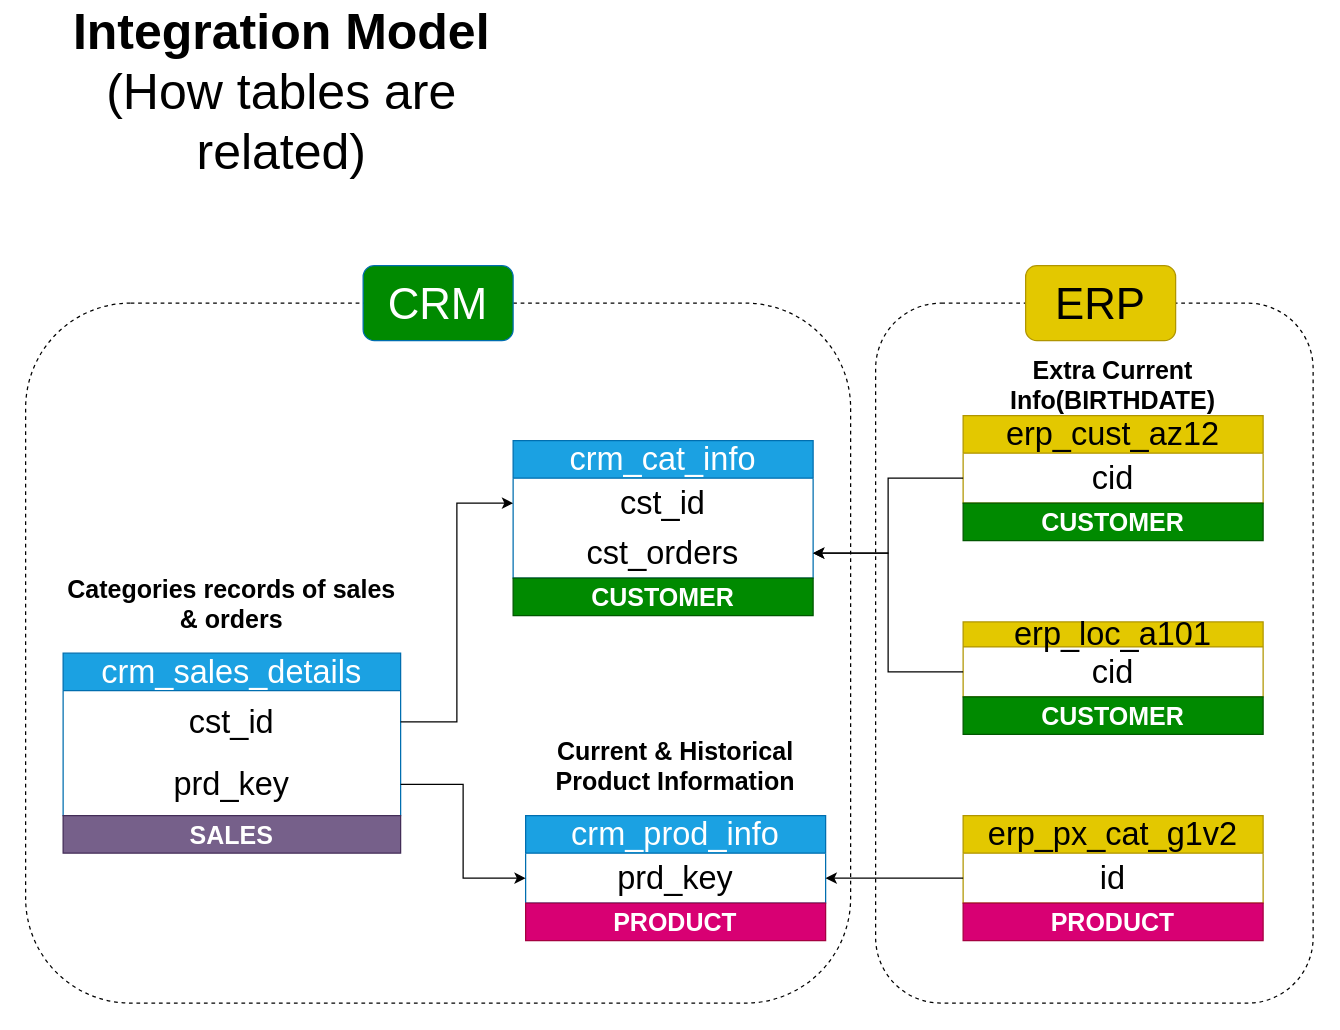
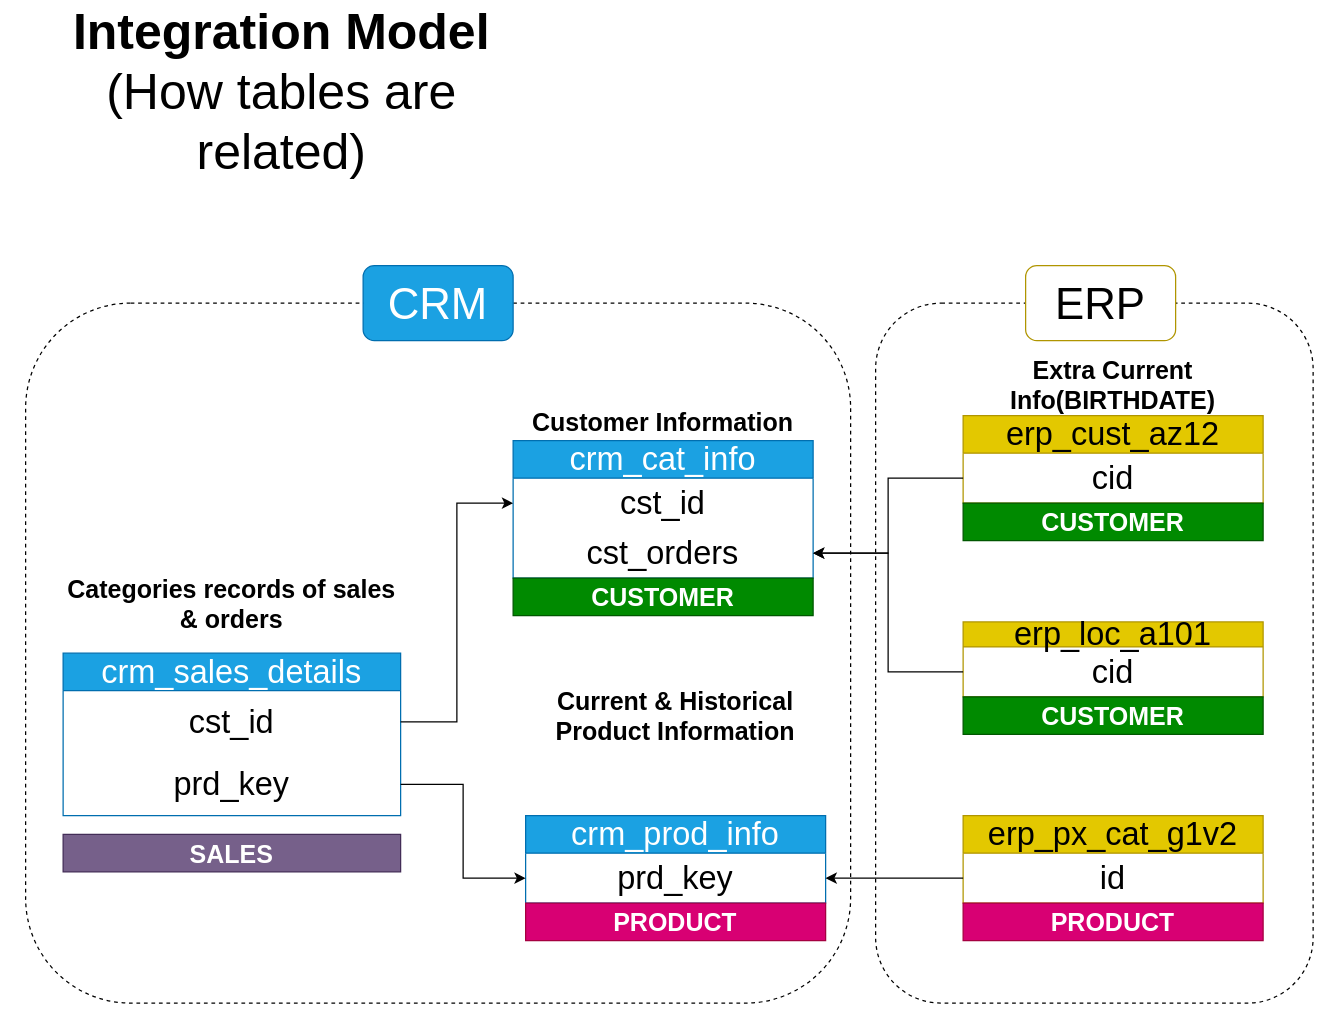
  <mxCell id="0" />
  <mxCell id="1" parent="0" />
  <mxCell id="2" value="&lt;font style=&quot;font-size: 40px;&quot;&gt;&lt;font style=&quot;font-weight: bold;&quot;&gt;Integration Model &lt;/font&gt;&lt;font style=&quot;&quot;&gt;(How tables are related)&lt;/font&gt;&lt;/font&gt;" style="text;html=1;align=center;verticalAlign=middle;whiteSpace=wrap;rounded=0;" parent="1" vertex="1"><mxGeometry x="50" y="20" width="350" height="40" as="geometry" /></mxCell>
  <mxCell id="3" value="crm_cat_info" style="swimlane;fontStyle=0;childLayout=stackLayout;horizontal=1;startSize=30;horizontalStack=0;resizeParent=1;resizeParentMax=0;resizeLast=0;collapsible=1;marginBottom=0;whiteSpace=wrap;html=1;fillColor=#1ba1e2;fontColor=#ffffff;strokeColor=#006EAF;fontSize=26;" parent="1" vertex="1"><mxGeometry x="410" y="320" width="240" height="110" as="geometry" /></mxCell>
  <mxCell id="4" value="cst_id" style="text;strokeColor=none;fillColor=none;align=center;verticalAlign=middle;spacingLeft=4;spacingRight=4;overflow=hidden;points=[[0,0.5],[1,0.5]];portConstraint=eastwest;rotatable=0;whiteSpace=wrap;html=1;fontSize=26;" parent="3" vertex="1"><mxGeometry y="30" width="240" height="40" as="geometry" /></mxCell>
  <mxCell id="5" value="cst_orders" style="text;strokeColor=none;fillColor=none;align=center;verticalAlign=middle;spacingLeft=4;spacingRight=4;overflow=hidden;points=[[0,0.5],[1,0.5]];portConstraint=eastwest;rotatable=0;whiteSpace=wrap;html=1;fontSize=26;" parent="3" vertex="1"><mxGeometry y="70" width="240" height="40" as="geometry" /></mxCell>
+ <mxCell id="6" value="&lt;font style=&quot;font-size: 20px;&quot;&gt;&lt;b&gt;Customer Information&lt;/b&gt;&lt;/font&gt;" style="text;html=1;align=center;verticalAlign=middle;whiteSpace=wrap;rounded=0;" parent="1" vertex="1"><mxGeometry x="410" y="290" width="240" height="30" as="geometry" /></mxCell>
  <mxCell id="7" value="crm_prod_info" style="swimlane;fontStyle=0;childLayout=stackLayout;horizontal=1;startSize=30;horizontalStack=0;resizeParent=1;resizeParentMax=0;resizeLast=0;collapsible=1;marginBottom=0;whiteSpace=wrap;html=1;fillColor=#1ba1e2;fontColor=#ffffff;strokeColor=#006EAF;fontSize=26;" parent="1" vertex="1"><mxGeometry x="420" y="620" width="240" height="70" as="geometry" /></mxCell>
  <mxCell id="8" value="prd_key" style="text;strokeColor=none;fillColor=none;align=center;verticalAlign=middle;spacingLeft=4;spacingRight=4;overflow=hidden;points=[[0,0.5],[1,0.5]];portConstraint=eastwest;rotatable=0;whiteSpace=wrap;html=1;fontSize=26;" parent="7" vertex="1"><mxGeometry y="30" width="240" height="40" as="geometry" /></mxCell>
- <mxCell id="9" value="&lt;span style=&quot;font-size: 20px;&quot;&gt;&lt;b&gt;Current &amp;amp; Historical Product Information&lt;/b&gt;&lt;/span&gt;" style="text;html=1;align=center;verticalAlign=middle;whiteSpace=wrap;rounded=0;" parent="1" vertex="1"><mxGeometry x="420" y="540" width="240" height="80" as="geometry" /></mxCell>
+ <mxCell id="9" value="&lt;span style=&quot;font-size: 20px;&quot;&gt;&lt;b&gt;Current &amp;amp; Historical Product Information&lt;/b&gt;&lt;/span&gt;" style="text;html=1;align=center;verticalAlign=middle;whiteSpace=wrap;rounded=0;" parent="1" vertex="1"><mxGeometry x="420" y="500" width="240" height="80" as="geometry" /></mxCell>
  <mxCell id="10" value="crm_sales_details" style="swimlane;fontStyle=0;childLayout=stackLayout;horizontal=1;startSize=30;horizontalStack=0;resizeParent=1;resizeParentMax=0;resizeLast=0;collapsible=1;marginBottom=0;whiteSpace=wrap;html=1;fillColor=#1ba1e2;fontColor=#ffffff;strokeColor=#006EAF;fontSize=26;" parent="1" vertex="1"><mxGeometry x="50" y="490" width="270" height="130" as="geometry" /></mxCell>
  <mxCell id="11" value="cst_id" style="text;strokeColor=none;fillColor=none;align=center;verticalAlign=middle;spacingLeft=4;spacingRight=4;overflow=hidden;points=[[0,0.5],[1,0.5]];portConstraint=eastwest;rotatable=0;whiteSpace=wrap;html=1;fontSize=26;" parent="10" vertex="1"><mxGeometry y="30" width="270" height="50" as="geometry" /></mxCell>
  <mxCell id="12" value="prd_key" style="text;strokeColor=none;fillColor=none;align=center;verticalAlign=middle;spacingLeft=4;spacingRight=4;overflow=hidden;points=[[0,0.5],[1,0.5]];portConstraint=eastwest;rotatable=0;whiteSpace=wrap;html=1;fontSize=26;" parent="10" vertex="1"><mxGeometry y="80" width="270" height="50" as="geometry" /></mxCell>
  <mxCell id="13" value="&lt;span style=&quot;font-size: 20px;&quot;&gt;&lt;b&gt;Categories records of sales &amp;amp; orders&lt;/b&gt;&lt;/span&gt;" style="text;html=1;align=center;verticalAlign=middle;whiteSpace=wrap;rounded=0;" parent="1" vertex="1"><mxGeometry x="50" y="410" width="270" height="80" as="geometry" /></mxCell>
  <mxCell id="14" style="edgeStyle=orthogonalEdgeStyle;rounded=0;orthogonalLoop=1;jettySize=auto;html=1;entryX=0;entryY=0.5;entryDx=0;entryDy=0;" parent="1" source="12" target="8" edge="1"><mxGeometry relative="1" as="geometry" /></mxCell>
  <mxCell id="15" style="edgeStyle=orthogonalEdgeStyle;rounded=0;orthogonalLoop=1;jettySize=auto;html=1;entryX=0;entryY=0.5;entryDx=0;entryDy=0;" parent="1" source="11" target="4" edge="1"><mxGeometry relative="1" as="geometry" /></mxCell>
  <mxCell id="16" value="erp_loc_a101" style="swimlane;fontStyle=0;childLayout=stackLayout;horizontal=1;startSize=20;horizontalStack=0;resizeParent=1;resizeParentMax=0;resizeLast=0;collapsible=1;marginBottom=0;whiteSpace=wrap;html=1;fillColor=#e3c800;fontColor=#000000;strokeColor=#B09500;fontSize=26;" parent="1" vertex="1"><mxGeometry x="770" y="465" width="240" height="60" as="geometry" /></mxCell>
  <mxCell id="17" value="cid" style="text;strokeColor=none;fillColor=none;align=center;verticalAlign=middle;spacingLeft=4;spacingRight=4;overflow=hidden;points=[[0,0.5],[1,0.5]];portConstraint=eastwest;rotatable=0;whiteSpace=wrap;html=1;fontSize=26;" parent="16" vertex="1"><mxGeometry y="20" width="240" height="40" as="geometry" /></mxCell>
  <mxCell id="18" value="erp_cust_az12" style="swimlane;fontStyle=0;childLayout=stackLayout;horizontal=1;startSize=30;horizontalStack=0;resizeParent=1;resizeParentMax=0;resizeLast=0;collapsible=1;marginBottom=0;whiteSpace=wrap;html=1;fillColor=#e3c800;fontColor=#000000;strokeColor=#B09500;fontSize=26;" parent="1" vertex="1"><mxGeometry x="770" y="300" width="240" height="70" as="geometry" /></mxCell>
  <mxCell id="19" value="cid" style="text;strokeColor=none;fillColor=none;align=center;verticalAlign=middle;spacingLeft=4;spacingRight=4;overflow=hidden;points=[[0,0.5],[1,0.5]];portConstraint=eastwest;rotatable=0;whiteSpace=wrap;html=1;fontSize=26;" parent="18" vertex="1"><mxGeometry y="30" width="240" height="40" as="geometry" /></mxCell>
  <mxCell id="20" value="&lt;span style=&quot;font-size: 20px;&quot;&gt;&lt;b&gt;Extra Current Info(BIRTHDATE)&lt;/b&gt;&lt;/span&gt;" style="text;html=1;align=center;verticalAlign=middle;whiteSpace=wrap;rounded=0;" parent="1" vertex="1"><mxGeometry x="770" y="250" width="240" height="50" as="geometry" /></mxCell>
  <mxCell id="21" value="erp_px_cat_g1v2" style="swimlane;fontStyle=0;childLayout=stackLayout;horizontal=1;startSize=30;horizontalStack=0;resizeParent=1;resizeParentMax=0;resizeLast=0;collapsible=1;marginBottom=0;whiteSpace=wrap;html=1;fillColor=#e3c800;fontColor=#000000;strokeColor=#B09500;fontSize=26;" parent="1" vertex="1"><mxGeometry x="770" y="620" width="240" height="70" as="geometry" /></mxCell>
  <mxCell id="22" value="id" style="text;strokeColor=none;fillColor=none;align=center;verticalAlign=middle;spacingLeft=4;spacingRight=4;overflow=hidden;points=[[0,0.5],[1,0.5]];portConstraint=eastwest;rotatable=0;whiteSpace=wrap;html=1;fontSize=26;" parent="21" vertex="1"><mxGeometry y="30" width="240" height="40" as="geometry" /></mxCell>
  <mxCell id="23" value="" style="rounded=1;whiteSpace=wrap;html=1;fillColor=none;dashed=1;" parent="1" vertex="1"><mxGeometry x="20" y="210" width="660" height="560" as="geometry" /></mxCell>
  <mxCell id="24" value="" style="rounded=1;whiteSpace=wrap;html=1;fillColor=none;dashed=1;" parent="1" vertex="1"><mxGeometry x="700" y="210" width="350" height="560" as="geometry" /></mxCell>
- <mxCell id="25" value="&lt;font style=&quot;font-size: 35px;&quot;&gt;CRM&lt;/font&gt;" style="rounded=1;whiteSpace=wrap;html=1;fillColor=#008a00;fontColor=#ffffff;strokeColor=#006EAF;" parent="1" vertex="1"><mxGeometry x="290" y="180" width="120" height="60" as="geometry" /></mxCell>
- <mxCell id="26" value="&lt;font style=&quot;font-size: 35px;&quot;&gt;ERP&lt;/font&gt;" style="rounded=1;whiteSpace=wrap;html=1;fillColor=#e3c800;fontColor=#000000;strokeColor=#B09500;" parent="1" vertex="1"><mxGeometry x="820" y="180" width="120" height="60" as="geometry" /></mxCell>
+ <mxCell id="25" value="&lt;font style=&quot;font-size: 35px;&quot;&gt;CRM&lt;/font&gt;" style="rounded=1;whiteSpace=wrap;html=1;fillColor=#1ba1e2;fontColor=#ffffff;strokeColor=#006EAF;" parent="1" vertex="1"><mxGeometry x="290" y="180" width="120" height="60" as="geometry" /></mxCell>
+ <mxCell id="26" value="&lt;font style=&quot;font-size: 35px;&quot;&gt;ERP&lt;/font&gt;" style="rounded=1;whiteSpace=wrap;html=1;fillColor=#ffffff;fontColor=#000000;strokeColor=#B09500;" parent="1" vertex="1"><mxGeometry x="820" y="180" width="120" height="60" as="geometry" /></mxCell>
  <mxCell id="27" style="edgeStyle=orthogonalEdgeStyle;rounded=0;orthogonalLoop=1;jettySize=auto;html=1;entryX=1;entryY=0.5;entryDx=0;entryDy=0;" parent="1" source="17" target="5" edge="1"><mxGeometry relative="1" as="geometry" /></mxCell>
  <mxCell id="28" style="edgeStyle=orthogonalEdgeStyle;rounded=0;orthogonalLoop=1;jettySize=auto;html=1;entryX=1;entryY=0.5;entryDx=0;entryDy=0;" parent="1" source="19" target="5" edge="1"><mxGeometry relative="1" as="geometry" /></mxCell>
  <mxCell id="29" style="edgeStyle=orthogonalEdgeStyle;rounded=0;orthogonalLoop=1;jettySize=auto;html=1;entryX=1;entryY=0.5;entryDx=0;entryDy=0;" parent="1" source="22" target="8" edge="1"><mxGeometry relative="1" as="geometry" /></mxCell>
  <mxCell id="30" value="&lt;font style=&quot;font-size: 20px;&quot;&gt;&lt;b&gt;PRODUCT&lt;/b&gt;&lt;/font&gt;" style="text;html=1;strokeColor=#A50040;fillColor=#d80073;align=center;verticalAlign=middle;whiteSpace=wrap;overflow=hidden;fontColor=#ffffff;" vertex="1" parent="1"><mxGeometry x="420" y="690" width="240" height="30" as="geometry" /></mxCell>
  <mxCell id="31" value="&lt;span style=&quot;font-size: 20px;&quot;&gt;&lt;b&gt;CUSTOMER&lt;/b&gt;&lt;/span&gt;" style="text;html=1;strokeColor=#005700;fillColor=#008a00;align=center;verticalAlign=middle;whiteSpace=wrap;overflow=hidden;fontColor=#ffffff;" vertex="1" parent="1"><mxGeometry x="410" y="430" width="240" height="30" as="geometry" /></mxCell>
  <mxCell id="32" value="&lt;font style=&quot;font-size: 20px;&quot;&gt;&lt;b&gt;PRODUCT&lt;/b&gt;&lt;/font&gt;" style="text;html=1;strokeColor=#A50040;fillColor=#d80073;align=center;verticalAlign=middle;whiteSpace=wrap;overflow=hidden;fontColor=#ffffff;" vertex="1" parent="1"><mxGeometry x="770" y="690" width="240" height="30" as="geometry" /></mxCell>
  <mxCell id="33" value="&lt;span style=&quot;font-size: 20px;&quot;&gt;&lt;b&gt;CUSTOMER&lt;/b&gt;&lt;/span&gt;" style="text;html=1;strokeColor=#005700;fillColor=#008a00;align=center;verticalAlign=middle;whiteSpace=wrap;overflow=hidden;fontColor=#ffffff;" vertex="1" parent="1"><mxGeometry x="770" y="370" width="240" height="30" as="geometry" /></mxCell>
  <mxCell id="34" value="&lt;span style=&quot;font-size: 20px;&quot;&gt;&lt;b&gt;CUSTOMER&lt;/b&gt;&lt;/span&gt;" style="text;html=1;strokeColor=#005700;fillColor=#008a00;align=center;verticalAlign=middle;whiteSpace=wrap;overflow=hidden;fontColor=#ffffff;" vertex="1" parent="1"><mxGeometry x="770" y="525" width="240" height="30" as="geometry" /></mxCell>
- <mxCell id="35" value="&lt;font style=&quot;font-size: 20px;&quot;&gt;&lt;b&gt;SALES&lt;/b&gt;&lt;/font&gt;" style="text;html=1;strokeColor=#432D57;fillColor=#76608a;align=center;verticalAlign=middle;whiteSpace=wrap;overflow=hidden;fontColor=#ffffff;" vertex="1" parent="1"><mxGeometry x="50" y="620" width="270" height="30" as="geometry" /></mxCell>
+ <mxCell id="35" value="&lt;font style=&quot;font-size: 20px;&quot;&gt;&lt;b&gt;SALES&lt;/b&gt;&lt;/font&gt;" style="text;html=1;strokeColor=#432D57;fillColor=#76608a;align=center;verticalAlign=middle;whiteSpace=wrap;overflow=hidden;fontColor=#ffffff;" vertex="1" parent="1"><mxGeometry x="50" y="635" width="270" height="30" as="geometry" /></mxCell>
